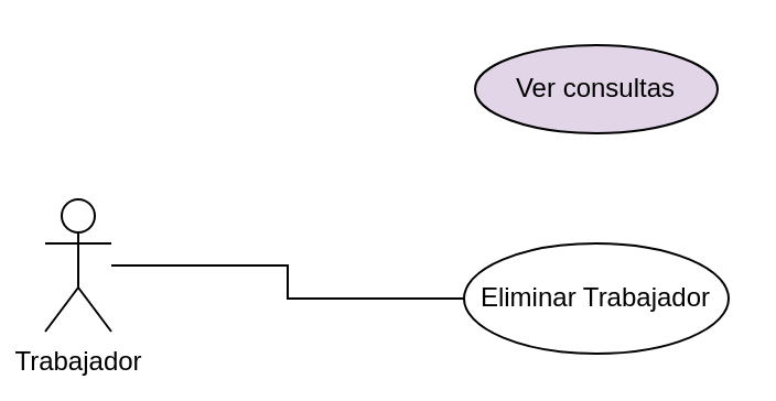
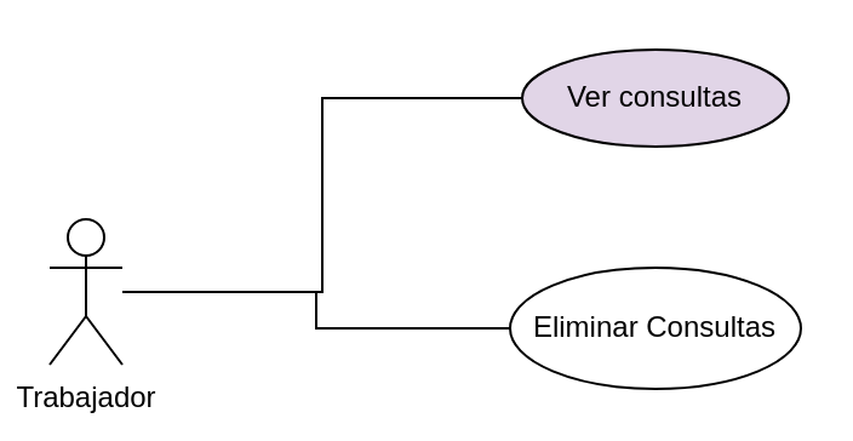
  <mxCell id="0" />
  <mxCell id="1" parent="0" />
+ <mxCell id="2" value="" style="edgeStyle=orthogonalEdgeStyle;rounded=0;orthogonalLoop=1;jettySize=auto;html=1;entryX=0;entryY=0.5;entryDx=0;entryDy=0;endArrow=none;endFill=0;" edge="1" parent="1" source="4" target="5"><mxGeometry relative="1" as="geometry"><mxPoint x="304" y="40" as="targetPoint" /></mxGeometry></mxCell>
  <mxCell id="3" style="edgeStyle=orthogonalEdgeStyle;rounded=0;orthogonalLoop=1;jettySize=auto;html=1;endArrow=none;endFill=0;" edge="1" parent="1" source="4" target="6"><mxGeometry relative="1" as="geometry"><mxPoint x="250" y="170" as="targetPoint" /></mxGeometry></mxCell>
  <mxCell id="4" value="Trabajador" style="shape=umlActor;verticalLabelPosition=bottom;verticalAlign=top;html=1;outlineConnect=0;" vertex="1" parent="1"><mxGeometry x="20" y="90" width="30" height="60" as="geometry" /></mxCell>
  <mxCell id="5" value="Ver consultas" style="ellipse;whiteSpace=wrap;html=1;fillColor=#e1d5e7;" vertex="1" parent="1"><mxGeometry x="215" y="20" width="110" height="40" as="geometry" /></mxCell>
- <mxCell id="6" value="Eliminar Trabajador" style="ellipse;whiteSpace=wrap;html=1;" vertex="1" parent="1"><mxGeometry x="210" y="110" width="120" height="50" as="geometry" /></mxCell>
+ <mxCell id="6" value="Eliminar Consultas" style="ellipse;whiteSpace=wrap;html=1;" vertex="1" parent="1"><mxGeometry x="210" y="110" width="120" height="50" as="geometry" /></mxCell>
